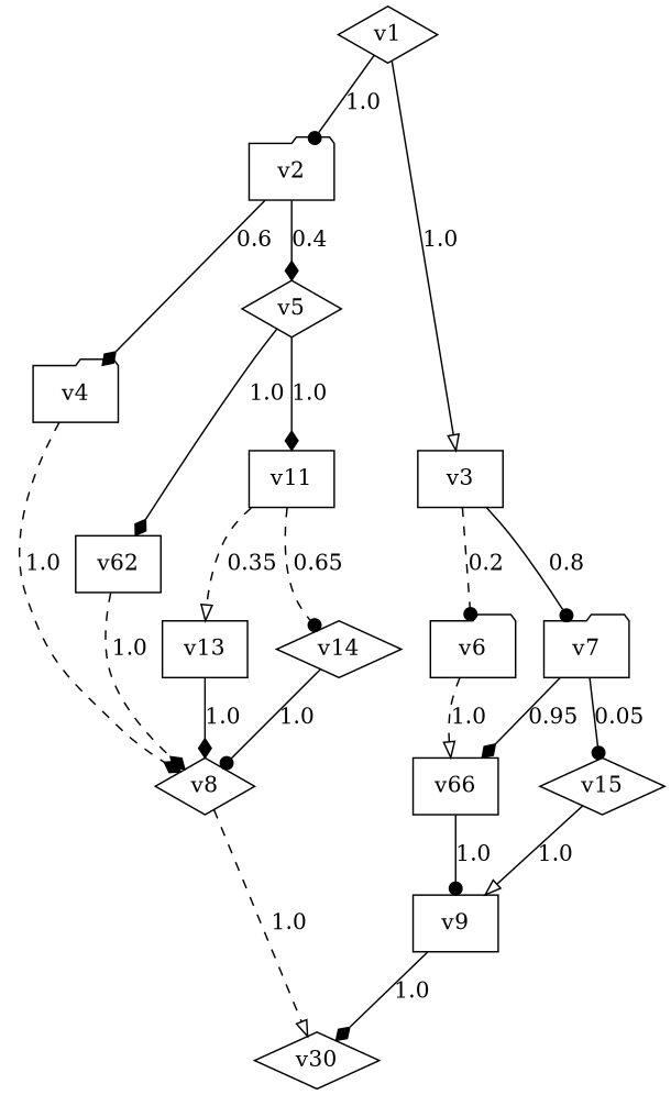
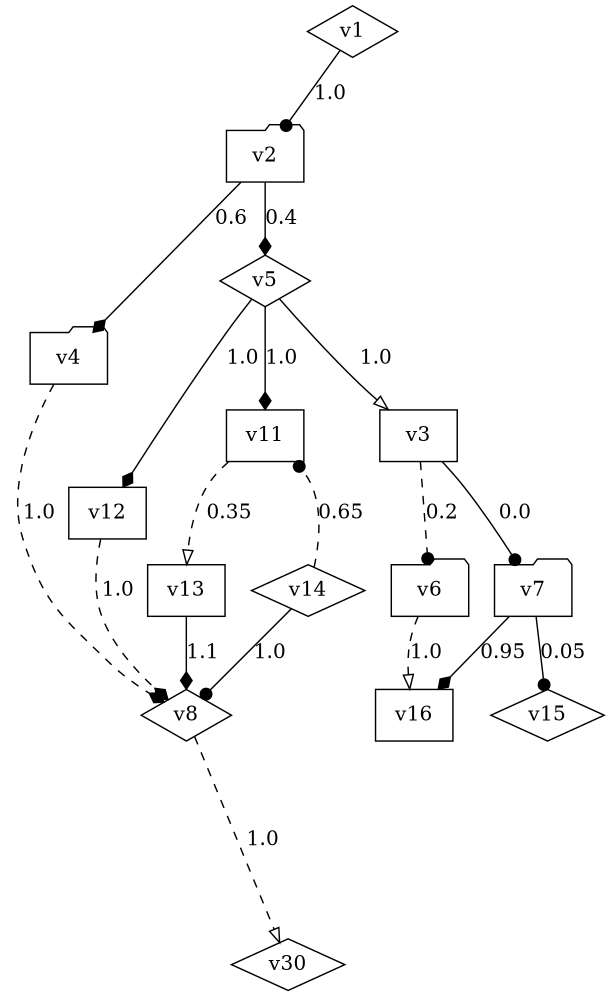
  digraph {
    node [shape=diamond]
    edge [arrowhead=diamond style=solid]
    n1 [label=v1]
    n2 [label=v2 shape=folder]
    n3 [label=v3 shape=box]
    n4 [label=v4 shape=folder]
    n5 [label=v5]
    n6 [label=v6 shape=folder]
    n7 [label=v7 shape=folder]
    n8 [label=v8]
    n9 [label=v11 shape=box]
-   n10 [label=v62 shape=box]
-   n11 [label=v66 shape=box]
+   n10 [label=v12 shape=box]
+   n11 [label=v16 shape=box]
    n12 [label=v15]
    n13 [label=v30]
    n14 [label=v13 shape=box]
    n15 [label=v14]
-   n16 [label=v9 shape=box]
    n1 -> n2 [arrowhead=dot label=1.0]
-   n1 -> n3 [arrowhead=onormal label=1.0]
+   n5 -> n3 [arrowhead=onormal label=1.0]
    n2 -> n4 [label=0.6]
    n2 -> n5 [label=0.4]
    n3 -> n6 [arrowhead=dot label=0.2 style=dashed]
-   n3 -> n7 [arrowhead=dot label=0.8]
+   n3 -> n7 [arrowhead=dot label=0.0]
    n4 -> n8 [label=1.0 style=dashed]
    n5 -> n9 [label=1.0]
    n5 -> n10 [label=1.0]
    n6 -> n11 [arrowhead=onormal label=1.0 style=dashed]
    n7 -> n11 [label=0.95]
    n7 -> n12 [arrowhead=dot label=0.05]
    n8 -> n13 [arrowhead=onormal label=1.0 style=dashed]
    n9 -> n14 [arrowhead=onormal label=0.35 style=dashed]
-   n9 -> n15 [arrowhead=dot label=0.65 style=dashed]
+   n15 -> n9 [arrowhead=dot label=0.65 style=dashed]
    n10 -> n8 [label=1.0 style=dashed]
-   n11 -> n16 [arrowhead=dot label=1.0]
-   n12 -> n16 [arrowhead=onormal label=1.0]
-   n14 -> n8 [label=1.0]
+   n14 -> n8 [label=1.1]
    n15 -> n8 [arrowhead=dot label=1.0]
-   n16 -> n13 [label=1.0]
  }
